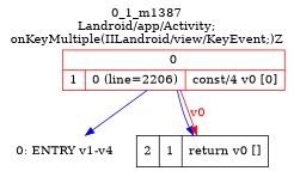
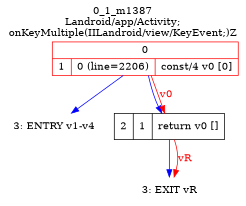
  digraph {
    label="0_1_m1387\nLandroid/app/Activity;\nonKeyMultiple(IILandroid/view/KeyEvent;)Z"
    labelloc=t
    rankdir=UD
    node [shape=plaintext]
    edge [color=blue fontcolor=blue weight=100]
-   n1 [label="0: ENTRY v1-v4"]
+   n1 [label="3: ENTRY v1-v4"]
    n2 [color=red label="{0|{1|0 (line=2206)|const/4 v0 [0]\l}}" shape=record]
    n3 [label="2|1|return v0 []\l" shape=record]
+   n4 [label="3: EXIT vR"]
    n2 -> n1
    n2 -> n3
    n2 -> n3 [color=red fontcolor=red label=v0 weight=""]
+   n3 -> n4
+   n3 -> n4 [color=red fontcolor=red label=vR weight=""]
  }
